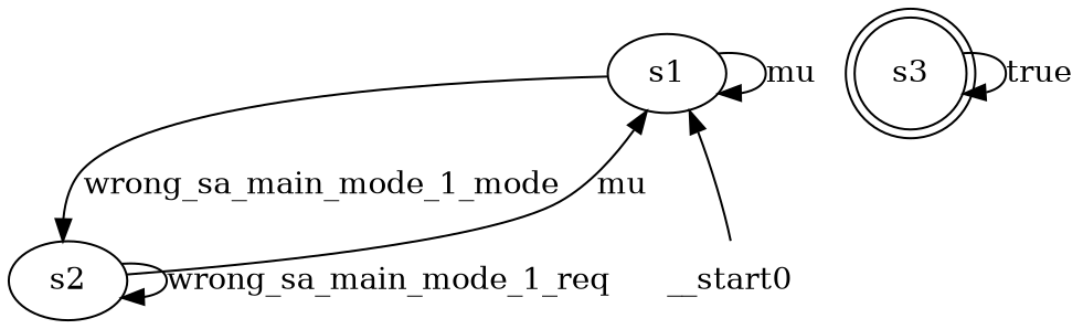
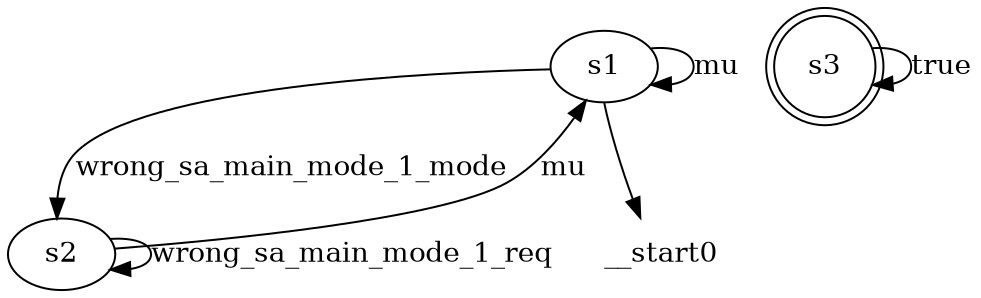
  digraph {
    n1 [label=s1]
    n2 [label=s2]
    n3 [label=s3 shape=doublecircle]
    __start0 [shape=none]
    n1 -> n1 [label=mu]
    n1 -> n2 [label=wrong_sa_main_mode_1_mode]
    n2 -> n1 [label=mu]
    n2 -> n2 [label=wrong_sa_main_mode_1_req]
    n3 -> n3 [label=true]
-   __start0 -> n1
+   n1 -> __start0
  }
